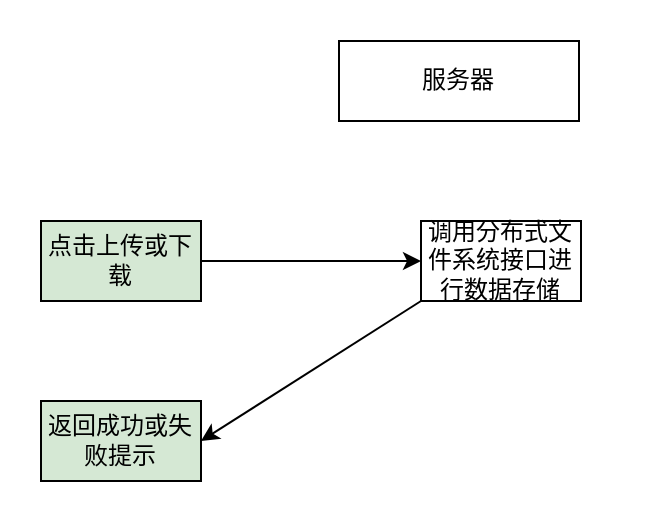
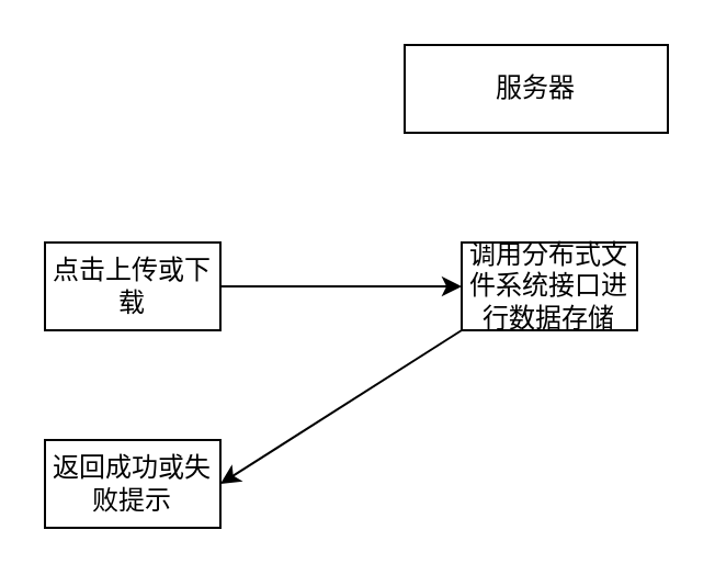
  <mxCell id="0" />
  <mxCell id="1" parent="0" />
- <mxCell id="2" value="服务器" style="rounded=0;whiteSpace=wrap;html=1;" vertex="1" parent="1"><mxGeometry x="169" y="20" width="120" height="40" as="geometry" /></mxCell>
- <mxCell id="3" value="点击上传或下载" style="rounded=0;whiteSpace=wrap;html=1;fillColor=#d5e8d4;" vertex="1" parent="1"><mxGeometry x="20" y="110" width="80" height="40" as="geometry" /></mxCell>
+ <mxCell id="2" value="服务器" style="rounded=0;whiteSpace=wrap;html=1;" vertex="1" parent="1"><mxGeometry x="184" y="20" width="120" height="40" as="geometry" /></mxCell>
+ <mxCell id="3" value="点击上传或下载" style="rounded=0;whiteSpace=wrap;html=1;" vertex="1" parent="1"><mxGeometry x="20" y="110" width="80" height="40" as="geometry" /></mxCell>
  <mxCell id="4" value="" style="endArrow=classic;html=1;exitX=1;exitY=0.5;exitDx=0;exitDy=0;" edge="1" parent="1" source="3"><mxGeometry width="50" height="50" relative="1" as="geometry"><mxPoint x="160" y="200" as="sourcePoint" /><mxPoint x="210" y="130" as="targetPoint" /></mxGeometry></mxCell>
  <mxCell id="5" value="调用分布式文件系统接口进行数据存储" style="rounded=0;whiteSpace=wrap;html=1;" vertex="1" parent="1"><mxGeometry x="210" y="110" width="80" height="40" as="geometry" /></mxCell>
  <mxCell id="6" value="" style="endArrow=classic;html=1;exitX=0;exitY=1;exitDx=0;exitDy=0;" edge="1" parent="1" source="5"><mxGeometry width="50" height="50" relative="1" as="geometry"><mxPoint x="160" y="190" as="sourcePoint" /><mxPoint x="100" y="220" as="targetPoint" /></mxGeometry></mxCell>
- <mxCell id="7" value="返回成功或失败提示" style="rounded=0;whiteSpace=wrap;html=1;fillColor=#d5e8d4;" vertex="1" parent="1"><mxGeometry x="20" y="200" width="80" height="40" as="geometry" /></mxCell>
+ <mxCell id="7" value="返回成功或失败提示" style="rounded=0;whiteSpace=wrap;html=1;" vertex="1" parent="1"><mxGeometry x="20" y="200" width="80" height="40" as="geometry" /></mxCell>
